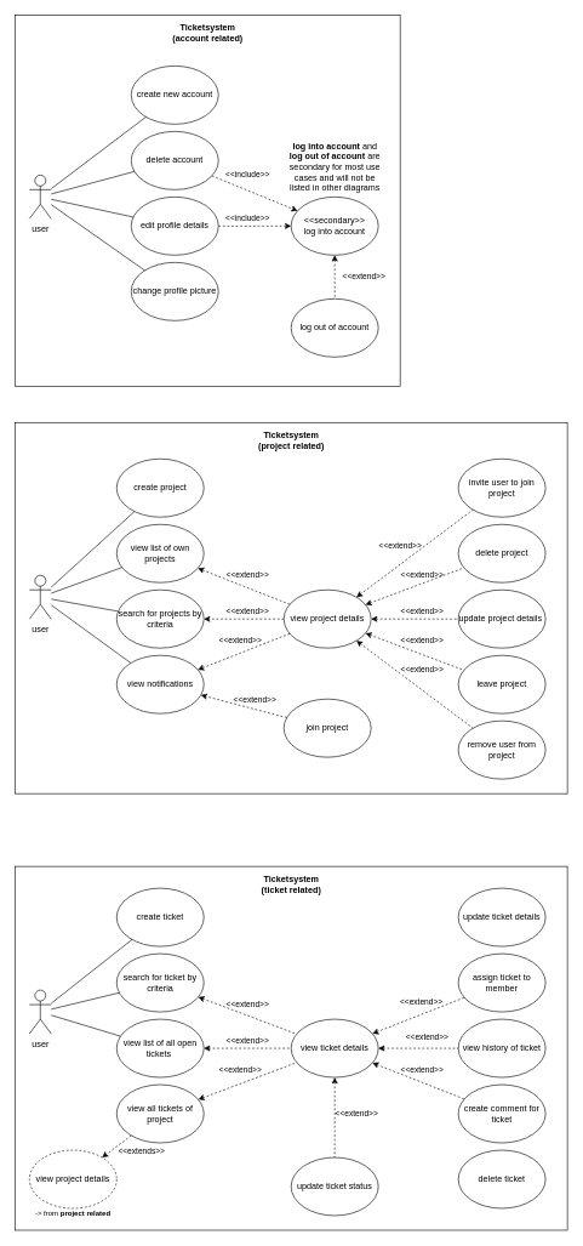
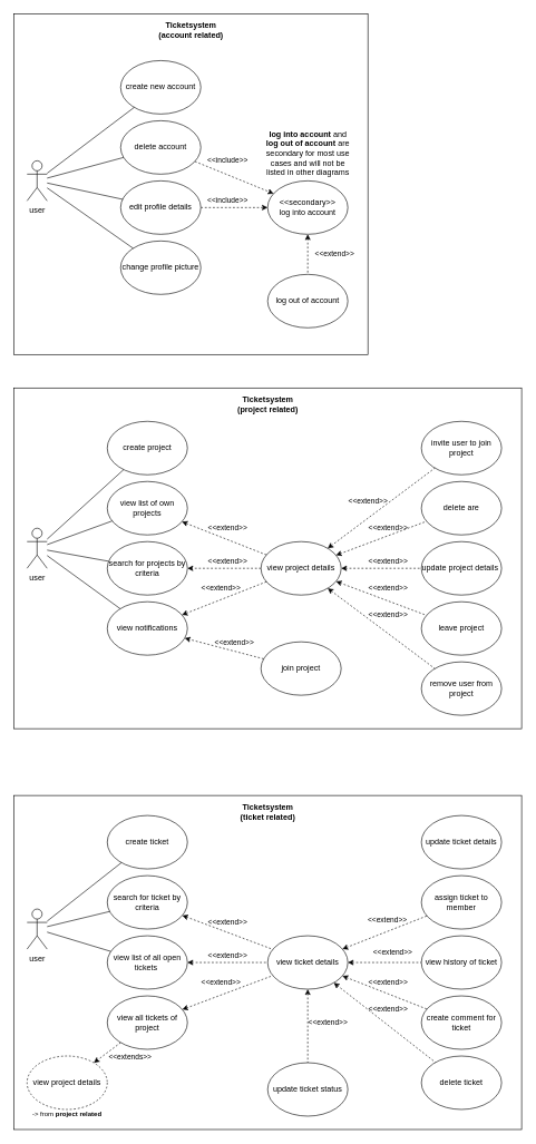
  <mxCell id="0" />
  <mxCell id="1" parent="0" />
  <mxCell id="2" value="" style="rounded=0;whiteSpace=wrap;html=1;fillColor=none;" vertex="1" parent="1"><mxGeometry x="20" y="1190" width="760" height="500" as="geometry" /></mxCell>
  <mxCell id="3" value="" style="rounded=0;whiteSpace=wrap;html=1;fillColor=none;" vertex="1" parent="1"><mxGeometry x="20" y="580" width="760" height="510" as="geometry" /></mxCell>
  <mxCell id="4" value="" style="rounded=0;whiteSpace=wrap;html=1;fillColor=none;" vertex="1" parent="1"><mxGeometry x="20" y="20" width="530" height="510" as="geometry" /></mxCell>
  <mxCell id="5" value="create project" style="ellipse;whiteSpace=wrap;html=1;" parent="1" vertex="1"><mxGeometry x="160" y="630" width="120" height="80" as="geometry" /></mxCell>
  <mxCell id="6" value="update project details&amp;nbsp;" style="ellipse;whiteSpace=wrap;html=1;" parent="1" vertex="1"><mxGeometry x="630" y="810" width="120" height="80" as="geometry" /></mxCell>
  <mxCell id="7" value="invite user to join project" style="ellipse;whiteSpace=wrap;html=1;" parent="1" vertex="1"><mxGeometry x="630" y="630" width="120" height="80" as="geometry" /></mxCell>
- <mxCell id="8" value="delete project" style="ellipse;whiteSpace=wrap;html=1;" parent="1" vertex="1"><mxGeometry x="630" y="720" width="120" height="80" as="geometry" /></mxCell>
+ <mxCell id="8" value="delete are" style="ellipse;whiteSpace=wrap;html=1;" parent="1" vertex="1"><mxGeometry x="630" y="720" width="120" height="80" as="geometry" /></mxCell>
  <mxCell id="9" value="remove user from project" style="ellipse;whiteSpace=wrap;html=1;" parent="1" vertex="1"><mxGeometry x="630" y="990" width="120" height="80" as="geometry" /></mxCell>
  <mxCell id="10" value="view list of own projects" style="ellipse;whiteSpace=wrap;html=1;" parent="1" vertex="1"><mxGeometry x="160" y="720" width="120" height="80" as="geometry" /></mxCell>
  <mxCell id="11" value="&amp;lt;&amp;lt;include&amp;gt;&amp;gt;" style="edgeStyle=none;rounded=0;orthogonalLoop=1;jettySize=auto;html=1;endArrow=classic;endFill=1;dashed=1;" edge="1" parent="1" source="12" target="20"><mxGeometry x="-0.2" y="10" relative="1" as="geometry"><mxPoint as="offset" /></mxGeometry></mxCell>
  <mxCell id="12" value="edit profile details" style="ellipse;whiteSpace=wrap;html=1;" parent="1" vertex="1"><mxGeometry x="180" y="270" width="120" height="80" as="geometry" /></mxCell>
  <mxCell id="13" value="change profile picture" style="ellipse;whiteSpace=wrap;html=1;" parent="1" vertex="1"><mxGeometry x="180" y="360" width="120" height="80" as="geometry" /></mxCell>
  <mxCell id="14" value="create new account" style="ellipse;whiteSpace=wrap;html=1;" parent="1" vertex="1"><mxGeometry x="180" y="90" width="120" height="80" as="geometry" /></mxCell>
  <mxCell id="15" value="&amp;lt;&amp;lt;include&amp;gt;&amp;gt;" style="edgeStyle=none;rounded=0;orthogonalLoop=1;jettySize=auto;html=1;endArrow=classic;endFill=1;dashed=1;" edge="1" parent="1" source="16" target="20"><mxGeometry x="-0.294" y="19" relative="1" as="geometry"><mxPoint as="offset" /></mxGeometry></mxCell>
  <mxCell id="16" value="delete account" style="ellipse;whiteSpace=wrap;html=1;" parent="1" vertex="1"><mxGeometry x="180" y="180" width="120" height="80" as="geometry" /></mxCell>
  <mxCell id="17" value="&amp;lt;&amp;lt;extend&amp;gt;&amp;gt;" style="edgeStyle=none;rounded=0;orthogonalLoop=1;jettySize=auto;html=1;dashed=1;labelBackgroundColor=none;startArrow=classic;startFill=1;endArrow=none;endFill=0;" edge="1" parent="1" source="18" target="39"><mxGeometry y="10" relative="1" as="geometry"><mxPoint as="offset" /></mxGeometry></mxCell>
  <mxCell id="18" value="view list of all open tickets&amp;nbsp;" style="ellipse;whiteSpace=wrap;html=1;" parent="1" vertex="1"><mxGeometry x="160" y="1400" width="120" height="80" as="geometry" /></mxCell>
  <mxCell id="19" value="&amp;lt;&amp;lt;extend&amp;gt;&amp;gt;" style="edgeStyle=none;rounded=0;orthogonalLoop=1;jettySize=auto;html=1;endArrow=none;endFill=0;dashed=1;startArrow=classic;startFill=1;" edge="1" parent="1" source="20" target="21"><mxGeometry y="40" relative="1" as="geometry"><mxPoint as="offset" /></mxGeometry></mxCell>
  <mxCell id="20" value="&amp;lt;&amp;lt;secondary&amp;gt;&amp;gt;&lt;br&gt;log into account" style="ellipse;whiteSpace=wrap;html=1;" parent="1" vertex="1"><mxGeometry x="400" y="270" width="120" height="80" as="geometry" /></mxCell>
  <mxCell id="21" value="log out of account" style="ellipse;whiteSpace=wrap;html=1;" parent="1" vertex="1"><mxGeometry x="400" y="410" width="120" height="80" as="geometry" /></mxCell>
  <mxCell id="22" value="&amp;lt;&amp;lt;extend&amp;gt;&amp;gt;" style="edgeStyle=none;rounded=0;orthogonalLoop=1;jettySize=auto;html=1;startArrow=none;startFill=0;endArrow=classic;endFill=1;dashed=1;" edge="1" parent="1" source="29" target="46"><mxGeometry x="-0.091" y="-10" relative="1" as="geometry"><mxPoint as="offset" /></mxGeometry></mxCell>
  <mxCell id="23" value="&amp;lt;&amp;lt;extend&amp;gt;&amp;gt;" style="edgeStyle=none;rounded=0;orthogonalLoop=1;jettySize=auto;html=1;startArrow=none;startFill=0;endArrow=classic;endFill=1;dashed=1;labelBackgroundColor=none;" edge="1" parent="1" source="29" target="10"><mxGeometry x="0.012" y="-16" relative="1" as="geometry"><mxPoint as="offset" /></mxGeometry></mxCell>
  <mxCell id="24" value="&amp;lt;&amp;lt;extend&amp;gt;&amp;gt;" style="edgeStyle=none;rounded=0;orthogonalLoop=1;jettySize=auto;html=1;startArrow=none;startFill=0;endArrow=classic;endFill=1;dashed=1;labelBackgroundColor=none;" edge="1" parent="1" source="29" target="64"><mxGeometry x="-0.012" y="-16" relative="1" as="geometry"><mxPoint as="offset" /></mxGeometry></mxCell>
  <mxCell id="25" value="&amp;lt;&amp;lt;extend&amp;gt;&amp;gt;" style="edgeStyle=none;rounded=0;orthogonalLoop=1;jettySize=auto;html=1;startArrow=classic;startFill=1;endArrow=none;endFill=0;dashed=1;" edge="1" parent="1" source="29" target="6"><mxGeometry x="0.167" y="10" relative="1" as="geometry"><mxPoint as="offset" /></mxGeometry></mxCell>
  <mxCell id="26" value="&amp;lt;&amp;lt;extend&amp;gt;&amp;gt;" style="edgeStyle=none;rounded=0;orthogonalLoop=1;jettySize=auto;html=1;startArrow=classic;startFill=1;endArrow=none;endFill=0;dashed=1;labelBackgroundColor=none;" edge="1" parent="1" source="29" target="7"><mxGeometry x="-0.1" y="20" relative="1" as="geometry"><mxPoint as="offset" /></mxGeometry></mxCell>
  <mxCell id="27" value="&amp;lt;&amp;lt;extend&amp;gt;&amp;gt;" style="edgeStyle=none;rounded=0;orthogonalLoop=1;jettySize=auto;html=1;startArrow=classic;startFill=1;endArrow=none;endFill=0;dashed=1;" edge="1" parent="1" source="29" target="63"><mxGeometry x="0.057" y="18" relative="1" as="geometry"><mxPoint as="offset" /></mxGeometry></mxCell>
  <mxCell id="28" value="&amp;lt;&amp;lt;extend&amp;gt;&amp;gt;" style="edgeStyle=none;rounded=0;orthogonalLoop=1;jettySize=auto;html=1;startArrow=classic;startFill=1;endArrow=none;endFill=0;dashed=1;" edge="1" parent="1" source="29" target="9"><mxGeometry x="-0.04" y="22" relative="1" as="geometry"><mxPoint as="offset" /></mxGeometry></mxCell>
  <mxCell id="29" value="view project details" style="ellipse;whiteSpace=wrap;html=1;" parent="1" vertex="1"><mxGeometry x="390" y="810" width="120" height="80" as="geometry" /></mxCell>
  <mxCell id="30" value="create ticket" style="ellipse;whiteSpace=wrap;html=1;" parent="1" vertex="1"><mxGeometry x="160" y="1220" width="120" height="80" as="geometry" /></mxCell>
  <mxCell id="31" value="&amp;lt;&amp;lt;extend&amp;gt;&amp;gt;" style="edgeStyle=none;rounded=0;orthogonalLoop=1;jettySize=auto;html=1;dashed=1;labelBackgroundColor=none;startArrow=classic;startFill=1;endArrow=none;endFill=0;" edge="1" parent="1" source="33" target="39"><mxGeometry x="-0.056" y="17" relative="1" as="geometry"><mxPoint y="-1" as="offset" /></mxGeometry></mxCell>
  <mxCell id="32" value="&amp;lt;&amp;lt;extends&amp;gt;&amp;gt;" style="edgeStyle=none;rounded=0;orthogonalLoop=1;jettySize=auto;html=1;dashed=1;labelBackgroundColor=none;startArrow=none;startFill=0;endArrow=classic;endFill=1;" edge="1" parent="1" source="33" target="72"><mxGeometry x="-0.919" y="25" relative="1" as="geometry"><mxPoint as="offset" /></mxGeometry></mxCell>
  <mxCell id="33" value="view all tickets of project" style="ellipse;whiteSpace=wrap;html=1;" parent="1" vertex="1"><mxGeometry x="160" y="1490" width="120" height="80" as="geometry" /></mxCell>
  <mxCell id="34" value="&amp;lt;&amp;lt;extend&amp;gt;&amp;gt;" style="edgeStyle=none;rounded=0;orthogonalLoop=1;jettySize=auto;html=1;dashed=1;labelBackgroundColor=none;startArrow=classic;startFill=1;endArrow=none;endFill=0;" edge="1" parent="1" source="39" target="43"><mxGeometry x="-0.091" y="30" relative="1" as="geometry"><mxPoint as="offset" /></mxGeometry></mxCell>
  <mxCell id="35" value="&amp;lt;&amp;lt;extend&amp;gt;&amp;gt;" style="edgeStyle=none;rounded=0;orthogonalLoop=1;jettySize=auto;html=1;dashed=1;labelBackgroundColor=none;startArrow=classic;startFill=1;endArrow=none;endFill=0;" edge="1" parent="1" source="39" target="42"><mxGeometry x="0.142" y="16" relative="1" as="geometry"><mxPoint as="offset" /></mxGeometry></mxCell>
+ <mxCell id="36" value="&amp;lt;&amp;lt;extend&amp;gt;&amp;gt;" style="edgeStyle=none;rounded=0;orthogonalLoop=1;jettySize=auto;html=1;dashed=1;labelBackgroundColor=none;startArrow=classic;startFill=1;endArrow=none;endFill=0;" edge="1" parent="1" source="39" target="41"><mxGeometry x="-0.087" y="19" relative="1" as="geometry"><mxPoint as="offset" /></mxGeometry></mxCell>
  <mxCell id="37" value="&amp;lt;&amp;lt;extend&amp;gt;&amp;gt;" style="edgeStyle=none;rounded=0;orthogonalLoop=1;jettySize=auto;html=1;dashed=1;labelBackgroundColor=none;startArrow=classic;startFill=1;endArrow=none;endFill=0;" edge="1" parent="1" source="39" target="45"><mxGeometry x="0.21" y="15" relative="1" as="geometry"><mxPoint as="offset" /></mxGeometry></mxCell>
  <mxCell id="38" value="&amp;lt;&amp;lt;extend&amp;gt;&amp;gt;" style="edgeStyle=none;rounded=0;orthogonalLoop=1;jettySize=auto;html=1;labelBackgroundColor=none;startArrow=classic;startFill=1;endArrow=none;endFill=0;dashed=1;" edge="1" parent="1" source="39" target="44"><mxGeometry x="-0.012" y="16" relative="1" as="geometry"><mxPoint as="offset" /></mxGeometry></mxCell>
  <mxCell id="39" value="view ticket details" style="ellipse;whiteSpace=wrap;html=1;" parent="1" vertex="1"><mxGeometry x="400" y="1400" width="120" height="80" as="geometry" /></mxCell>
  <mxCell id="40" value="update ticket details" style="ellipse;whiteSpace=wrap;html=1;" parent="1" vertex="1"><mxGeometry x="630" y="1220" width="120" height="80" as="geometry" /></mxCell>
  <mxCell id="41" value="delete ticket" style="ellipse;whiteSpace=wrap;html=1;" parent="1" vertex="1"><mxGeometry x="630" y="1580" width="120" height="80" as="geometry" /></mxCell>
  <mxCell id="42" value="assign ticket to member" style="ellipse;whiteSpace=wrap;html=1;" parent="1" vertex="1"><mxGeometry x="630" y="1310" width="120" height="80" as="geometry" /></mxCell>
  <mxCell id="43" value="update ticket status" style="ellipse;whiteSpace=wrap;html=1;" parent="1" vertex="1"><mxGeometry x="400" y="1590" width="120" height="80" as="geometry" /></mxCell>
  <mxCell id="44" value="create comment for ticket" style="ellipse;whiteSpace=wrap;html=1;" parent="1" vertex="1"><mxGeometry x="630" y="1490" width="120" height="80" as="geometry" /></mxCell>
  <mxCell id="45" value="view history of ticket" style="ellipse;whiteSpace=wrap;html=1;" parent="1" vertex="1"><mxGeometry x="630" y="1400" width="120" height="80" as="geometry" /></mxCell>
  <mxCell id="46" value="search for projects by criteria" style="ellipse;whiteSpace=wrap;html=1;" parent="1" vertex="1"><mxGeometry x="160" y="810" width="120" height="80" as="geometry" /></mxCell>
  <mxCell id="47" value="&amp;lt;&amp;lt;extend&amp;gt;&amp;gt;" style="edgeStyle=none;rounded=0;orthogonalLoop=1;jettySize=auto;html=1;dashed=1;labelBackgroundColor=none;startArrow=classic;startFill=1;endArrow=none;endFill=0;" edge="1" parent="1" source="48" target="39"><mxGeometry x="-0.072" y="14" relative="1" as="geometry"><mxPoint as="offset" /></mxGeometry></mxCell>
  <mxCell id="48" value="search for ticket by criteria" style="ellipse;whiteSpace=wrap;html=1;" parent="1" vertex="1"><mxGeometry x="160" y="1310" width="120" height="80" as="geometry" /></mxCell>
  <mxCell id="49" style="rounded=0;orthogonalLoop=1;jettySize=auto;html=1;endArrow=none;endFill=0;" edge="1" parent="1" source="53" target="14"><mxGeometry relative="1" as="geometry" /></mxCell>
  <mxCell id="50" style="edgeStyle=none;rounded=0;orthogonalLoop=1;jettySize=auto;html=1;endArrow=none;endFill=0;" edge="1" parent="1" source="53" target="16"><mxGeometry relative="1" as="geometry" /></mxCell>
  <mxCell id="51" style="edgeStyle=none;rounded=0;orthogonalLoop=1;jettySize=auto;html=1;endArrow=none;endFill=0;" edge="1" parent="1" source="53" target="12"><mxGeometry relative="1" as="geometry" /></mxCell>
  <mxCell id="52" style="edgeStyle=none;rounded=0;orthogonalLoop=1;jettySize=auto;html=1;endArrow=none;endFill=0;" edge="1" parent="1" source="53" target="13"><mxGeometry relative="1" as="geometry" /></mxCell>
  <mxCell id="53" value="user" style="shape=umlActor;verticalLabelPosition=bottom;verticalAlign=top;html=1;outlineConnect=0;" vertex="1" parent="1"><mxGeometry x="40" y="240" width="30" height="60" as="geometry" /></mxCell>
  <mxCell id="54" value="&lt;b&gt;Ticketsystem&lt;br&gt;(account related)&lt;/b&gt;" style="text;html=1;strokeColor=none;fillColor=none;align=center;verticalAlign=middle;whiteSpace=wrap;rounded=0;" vertex="1" parent="1"><mxGeometry x="232.5" y="30" width="105" height="30" as="geometry" /></mxCell>
  <mxCell id="55" style="edgeStyle=none;rounded=0;orthogonalLoop=1;jettySize=auto;html=1;startArrow=none;startFill=0;endArrow=none;endFill=0;" edge="1" parent="1" source="59" target="5"><mxGeometry relative="1" as="geometry" /></mxCell>
  <mxCell id="56" style="edgeStyle=none;rounded=0;orthogonalLoop=1;jettySize=auto;html=1;startArrow=none;startFill=0;endArrow=none;endFill=0;" edge="1" parent="1" source="59" target="46"><mxGeometry relative="1" as="geometry" /></mxCell>
  <mxCell id="57" style="edgeStyle=none;rounded=0;orthogonalLoop=1;jettySize=auto;html=1;startArrow=none;startFill=0;endArrow=none;endFill=0;" edge="1" parent="1" source="59" target="10"><mxGeometry relative="1" as="geometry" /></mxCell>
  <mxCell id="58" style="edgeStyle=none;rounded=0;orthogonalLoop=1;jettySize=auto;html=1;startArrow=none;startFill=0;endArrow=none;endFill=0;" edge="1" parent="1" source="59" target="64"><mxGeometry relative="1" as="geometry" /></mxCell>
  <mxCell id="59" value="user" style="shape=umlActor;verticalLabelPosition=bottom;verticalAlign=top;html=1;outlineConnect=0;" vertex="1" parent="1"><mxGeometry x="40" y="790" width="30" height="60" as="geometry" /></mxCell>
  <mxCell id="60" value="&lt;b&gt;Ticketsystem&lt;br&gt;(project related)&lt;/b&gt;" style="text;html=1;strokeColor=none;fillColor=none;align=center;verticalAlign=middle;whiteSpace=wrap;rounded=0;" vertex="1" parent="1"><mxGeometry x="347.5" y="590" width="105" height="30" as="geometry" /></mxCell>
  <mxCell id="61" value="&amp;lt;&amp;lt;extend&amp;gt;&amp;gt;" style="edgeStyle=none;rounded=0;orthogonalLoop=1;jettySize=auto;html=1;startArrow=none;startFill=0;endArrow=classic;endFill=1;dashed=1;labelBackgroundColor=none;" edge="1" parent="1" source="62" target="64"><mxGeometry x="-0.196" y="-13" relative="1" as="geometry"><mxPoint as="offset" /></mxGeometry></mxCell>
  <mxCell id="62" value="join project" style="ellipse;whiteSpace=wrap;html=1;fillColor=default;" vertex="1" parent="1"><mxGeometry x="390" y="960" width="120" height="80" as="geometry" /></mxCell>
  <mxCell id="63" value="leave project" style="ellipse;whiteSpace=wrap;html=1;fillColor=default;" vertex="1" parent="1"><mxGeometry x="630" y="900" width="120" height="80" as="geometry" /></mxCell>
  <mxCell id="64" value="view notifications" style="ellipse;whiteSpace=wrap;html=1;fillColor=default;" vertex="1" parent="1"><mxGeometry x="160" y="900" width="120" height="80" as="geometry" /></mxCell>
  <mxCell id="65" value="&lt;b&gt;log into account&lt;/b&gt;&amp;nbsp;and &lt;b&gt;log out of account&lt;/b&gt;&amp;nbsp;are secondary for most use cases and will not be listed in other diagrams" style="text;html=1;strokeColor=none;fillColor=none;align=center;verticalAlign=middle;whiteSpace=wrap;rounded=0;" vertex="1" parent="1"><mxGeometry x="392.5" y="184" width="135" height="90" as="geometry" /></mxCell>
  <mxCell id="66" value="&amp;lt;&amp;lt;extend&amp;gt;&amp;gt;" style="edgeStyle=none;rounded=0;orthogonalLoop=1;jettySize=auto;html=1;startArrow=classic;startFill=1;endArrow=none;endFill=0;dashed=1;labelBackgroundColor=none;" edge="1" parent="1" source="29" target="8"><mxGeometry x="0.203" y="10" relative="1" as="geometry"><mxPoint as="offset" /></mxGeometry></mxCell>
  <mxCell id="67" style="edgeStyle=none;rounded=0;orthogonalLoop=1;jettySize=auto;html=1;labelBackgroundColor=none;startArrow=none;startFill=0;endArrow=none;endFill=0;" edge="1" parent="1" source="70" target="30"><mxGeometry relative="1" as="geometry" /></mxCell>
  <mxCell id="68" style="edgeStyle=none;rounded=0;orthogonalLoop=1;jettySize=auto;html=1;labelBackgroundColor=none;startArrow=none;startFill=0;endArrow=none;endFill=0;" edge="1" parent="1" source="70" target="48"><mxGeometry relative="1" as="geometry" /></mxCell>
  <mxCell id="69" style="edgeStyle=none;rounded=0;orthogonalLoop=1;jettySize=auto;html=1;labelBackgroundColor=none;startArrow=none;startFill=0;endArrow=none;endFill=0;" edge="1" parent="1" source="70" target="18"><mxGeometry relative="1" as="geometry" /></mxCell>
  <mxCell id="70" value="user" style="shape=umlActor;verticalLabelPosition=bottom;verticalAlign=top;html=1;outlineConnect=0;" vertex="1" parent="1"><mxGeometry x="40" y="1360" width="30" height="60" as="geometry" /></mxCell>
  <mxCell id="71" value="&lt;b&gt;Ticketsystem&lt;br&gt;(ticket related)&lt;/b&gt;" style="text;html=1;strokeColor=none;fillColor=none;align=center;verticalAlign=middle;whiteSpace=wrap;rounded=0;" vertex="1" parent="1"><mxGeometry x="327.5" y="1200" width="145" height="30" as="geometry" /></mxCell>
  <mxCell id="72" value="view project details" style="ellipse;whiteSpace=wrap;html=1;dashed=1;" vertex="1" parent="1"><mxGeometry x="40" y="1580" width="120" height="80" as="geometry" /></mxCell>
  <mxCell id="73" value="&lt;font style=&quot;font-size: 10px;&quot;&gt;-&amp;gt; from &lt;b&gt;project related&lt;/b&gt;&lt;/font&gt;" style="text;html=1;strokeColor=none;fillColor=none;align=center;verticalAlign=middle;whiteSpace=wrap;rounded=0;dashed=1;" vertex="1" parent="1"><mxGeometry x="45" y="1651" width="110" height="30" as="geometry" /></mxCell>
